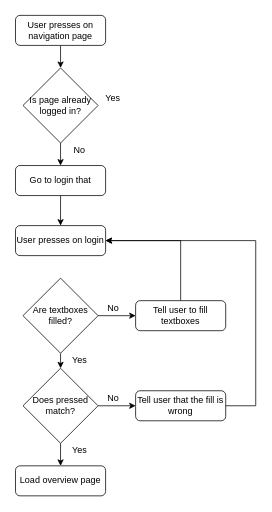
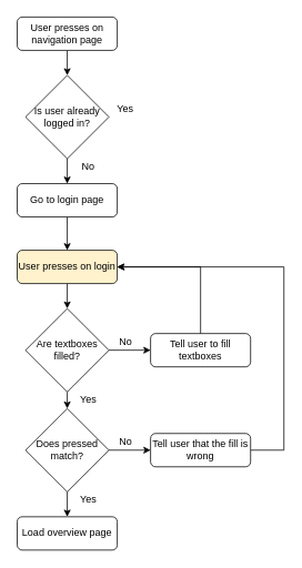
  <mxCell id="0" />
  <mxCell id="1" parent="0" />
- <mxCell id="3" value="User presses on login" style="rounded=1;whiteSpace=wrap;html=1;" parent="1" vertex="1"><mxGeometry x="20" y="300" width="120" height="40" as="geometry" /></mxCell>
+ <mxCell id="2" style="edgeStyle=orthogonalEdgeStyle;rounded=0;orthogonalLoop=1;jettySize=auto;html=1;exitX=0.5;exitY=1;exitDx=0;exitDy=0;entryX=0.5;entryY=0;entryDx=0;entryDy=0;" parent="1" source="3" target="6" edge="1"><mxGeometry relative="1" as="geometry" /></mxCell>
+ <mxCell id="3" value="User presses on login" style="rounded=1;whiteSpace=wrap;html=1;fillColor=#fff2cc;" parent="1" vertex="1"><mxGeometry x="20" y="300" width="120" height="40" as="geometry" /></mxCell>
  <mxCell id="4" style="edgeStyle=orthogonalEdgeStyle;rounded=0;orthogonalLoop=1;jettySize=auto;html=1;exitX=0.5;exitY=1;exitDx=0;exitDy=0;entryX=0.5;entryY=0;entryDx=0;entryDy=0;" edge="1" parent="1" source="6" target="9"><mxGeometry relative="1" as="geometry" /></mxCell>
  <mxCell id="5" style="edgeStyle=orthogonalEdgeStyle;rounded=0;orthogonalLoop=1;jettySize=auto;html=1;exitX=1;exitY=0.5;exitDx=0;exitDy=0;entryX=0;entryY=0.5;entryDx=0;entryDy=0;" edge="1" parent="1" source="6" target="24"><mxGeometry relative="1" as="geometry" /></mxCell>
  <mxCell id="6" value="Are textboxes filled?" style="rhombus;whiteSpace=wrap;html=1;" parent="1" vertex="1"><mxGeometry x="30" y="370" width="100" height="100" as="geometry" /></mxCell>
  <mxCell id="7" style="edgeStyle=orthogonalEdgeStyle;rounded=0;orthogonalLoop=1;jettySize=auto;html=1;exitX=1;exitY=0.5;exitDx=0;exitDy=0;entryX=0;entryY=0.5;entryDx=0;entryDy=0;" edge="1" parent="1" source="9" target="11"><mxGeometry relative="1" as="geometry" /></mxCell>
  <mxCell id="8" style="edgeStyle=orthogonalEdgeStyle;rounded=0;orthogonalLoop=1;jettySize=auto;html=1;exitX=0.5;exitY=1;exitDx=0;exitDy=0;entryX=0.5;entryY=0;entryDx=0;entryDy=0;" edge="1" parent="1" source="9" target="13"><mxGeometry relative="1" as="geometry" /></mxCell>
  <mxCell id="9" value="Does pressed match?" style="rhombus;whiteSpace=wrap;html=1;" parent="1" vertex="1"><mxGeometry x="30" y="490" width="100" height="100" as="geometry" /></mxCell>
  <mxCell id="10" style="edgeStyle=orthogonalEdgeStyle;rounded=0;orthogonalLoop=1;jettySize=auto;html=1;exitX=1;exitY=0.5;exitDx=0;exitDy=0;entryX=1;entryY=0.5;entryDx=0;entryDy=0;" edge="1" parent="1" source="11" target="3"><mxGeometry relative="1" as="geometry"><Array as="points"><mxPoint x="340" y="540" /><mxPoint x="340" y="320" /></Array></mxGeometry></mxCell>
  <mxCell id="11" value="Tell user that the fill is wrong" style="rounded=1;whiteSpace=wrap;html=1;" parent="1" vertex="1"><mxGeometry x="180" y="520" width="120" height="40" as="geometry" /></mxCell>
  <mxCell id="12" value="No" style="text;html=1;align=center;verticalAlign=middle;resizable=0;points=[];autosize=1;" parent="1" vertex="1"><mxGeometry x="135" y="520" width="30" height="20" as="geometry" /></mxCell>
  <mxCell id="13" value="Load overview page" style="rounded=1;whiteSpace=wrap;html=1;" parent="1" vertex="1"><mxGeometry x="20" y="620" width="120" height="40" as="geometry" /></mxCell>
  <mxCell id="14" style="edgeStyle=orthogonalEdgeStyle;rounded=0;orthogonalLoop=1;jettySize=auto;html=1;exitX=0.5;exitY=1;exitDx=0;exitDy=0;entryX=0.5;entryY=0;entryDx=0;entryDy=0;" parent="1" source="15" target="17" edge="1"><mxGeometry relative="1" as="geometry" /></mxCell>
- <mxCell id="15" value="Is page already logged in?" style="rhombus;whiteSpace=wrap;html=1;" parent="1" vertex="1"><mxGeometry x="30" y="90" width="100" height="100" as="geometry" /></mxCell>
+ <mxCell id="15" value="Is user already logged in?" style="rhombus;whiteSpace=wrap;html=1;" parent="1" vertex="1"><mxGeometry x="30" y="90" width="100" height="100" as="geometry" /></mxCell>
  <mxCell id="16" style="edgeStyle=orthogonalEdgeStyle;rounded=0;orthogonalLoop=1;jettySize=auto;html=1;exitX=0.5;exitY=1;exitDx=0;exitDy=0;entryX=0.5;entryY=0;entryDx=0;entryDy=0;" parent="1" source="17" target="3" edge="1"><mxGeometry relative="1" as="geometry" /></mxCell>
- <mxCell id="17" value="Go to login that" style="rounded=1;whiteSpace=wrap;html=1;" parent="1" vertex="1"><mxGeometry x="20" y="220" width="120" height="40" as="geometry" /></mxCell>
+ <mxCell id="17" value="Go to login page" style="rounded=1;whiteSpace=wrap;html=1;" parent="1" vertex="1"><mxGeometry x="20" y="220" width="120" height="40" as="geometry" /></mxCell>
  <mxCell id="18" value="Yes" style="text;html=1;strokeColor=none;fillColor=none;align=center;verticalAlign=middle;whiteSpace=wrap;rounded=0;" parent="1" vertex="1"><mxGeometry x="130" y="120" width="40" height="20" as="geometry" /></mxCell>
  <mxCell id="19" value="No" style="text;html=1;align=center;verticalAlign=middle;resizable=0;points=[];autosize=1;" parent="1" vertex="1"><mxGeometry x="90" y="190" width="30" height="20" as="geometry" /></mxCell>
  <mxCell id="20" value="Yes" style="text;html=1;align=center;verticalAlign=middle;resizable=0;points=[];autosize=1;" parent="1" vertex="1"><mxGeometry x="85" y="470" width="40" height="20" as="geometry" /></mxCell>
  <mxCell id="21" style="edgeStyle=orthogonalEdgeStyle;rounded=0;orthogonalLoop=1;jettySize=auto;html=1;exitX=0.5;exitY=1;exitDx=0;exitDy=0;entryX=0.5;entryY=0;entryDx=0;entryDy=0;" edge="1" parent="1" source="22" target="15"><mxGeometry relative="1" as="geometry" /></mxCell>
  <mxCell id="22" value="User presses on navigation page" style="rounded=1;whiteSpace=wrap;html=1;" vertex="1" parent="1"><mxGeometry x="20" y="20" width="120" height="40" as="geometry" /></mxCell>
  <mxCell id="23" style="edgeStyle=orthogonalEdgeStyle;rounded=0;orthogonalLoop=1;jettySize=auto;html=1;exitX=0.5;exitY=0;exitDx=0;exitDy=0;entryX=1;entryY=0.5;entryDx=0;entryDy=0;" edge="1" parent="1" source="24" target="3"><mxGeometry relative="1" as="geometry" /></mxCell>
  <mxCell id="24" value="Tell user to fill textboxes" style="rounded=1;whiteSpace=wrap;html=1;" parent="1" vertex="1"><mxGeometry x="180" y="400" width="120" height="40" as="geometry" /></mxCell>
  <mxCell id="25" value="Yes" style="text;html=1;align=center;verticalAlign=middle;resizable=0;points=[];autosize=1;" vertex="1" parent="1"><mxGeometry x="85" y="590" width="40" height="20" as="geometry" /></mxCell>
  <mxCell id="26" value="No" style="text;html=1;align=center;verticalAlign=middle;resizable=0;points=[];autosize=1;" vertex="1" parent="1"><mxGeometry x="135" y="400" width="30" height="20" as="geometry" /></mxCell>
